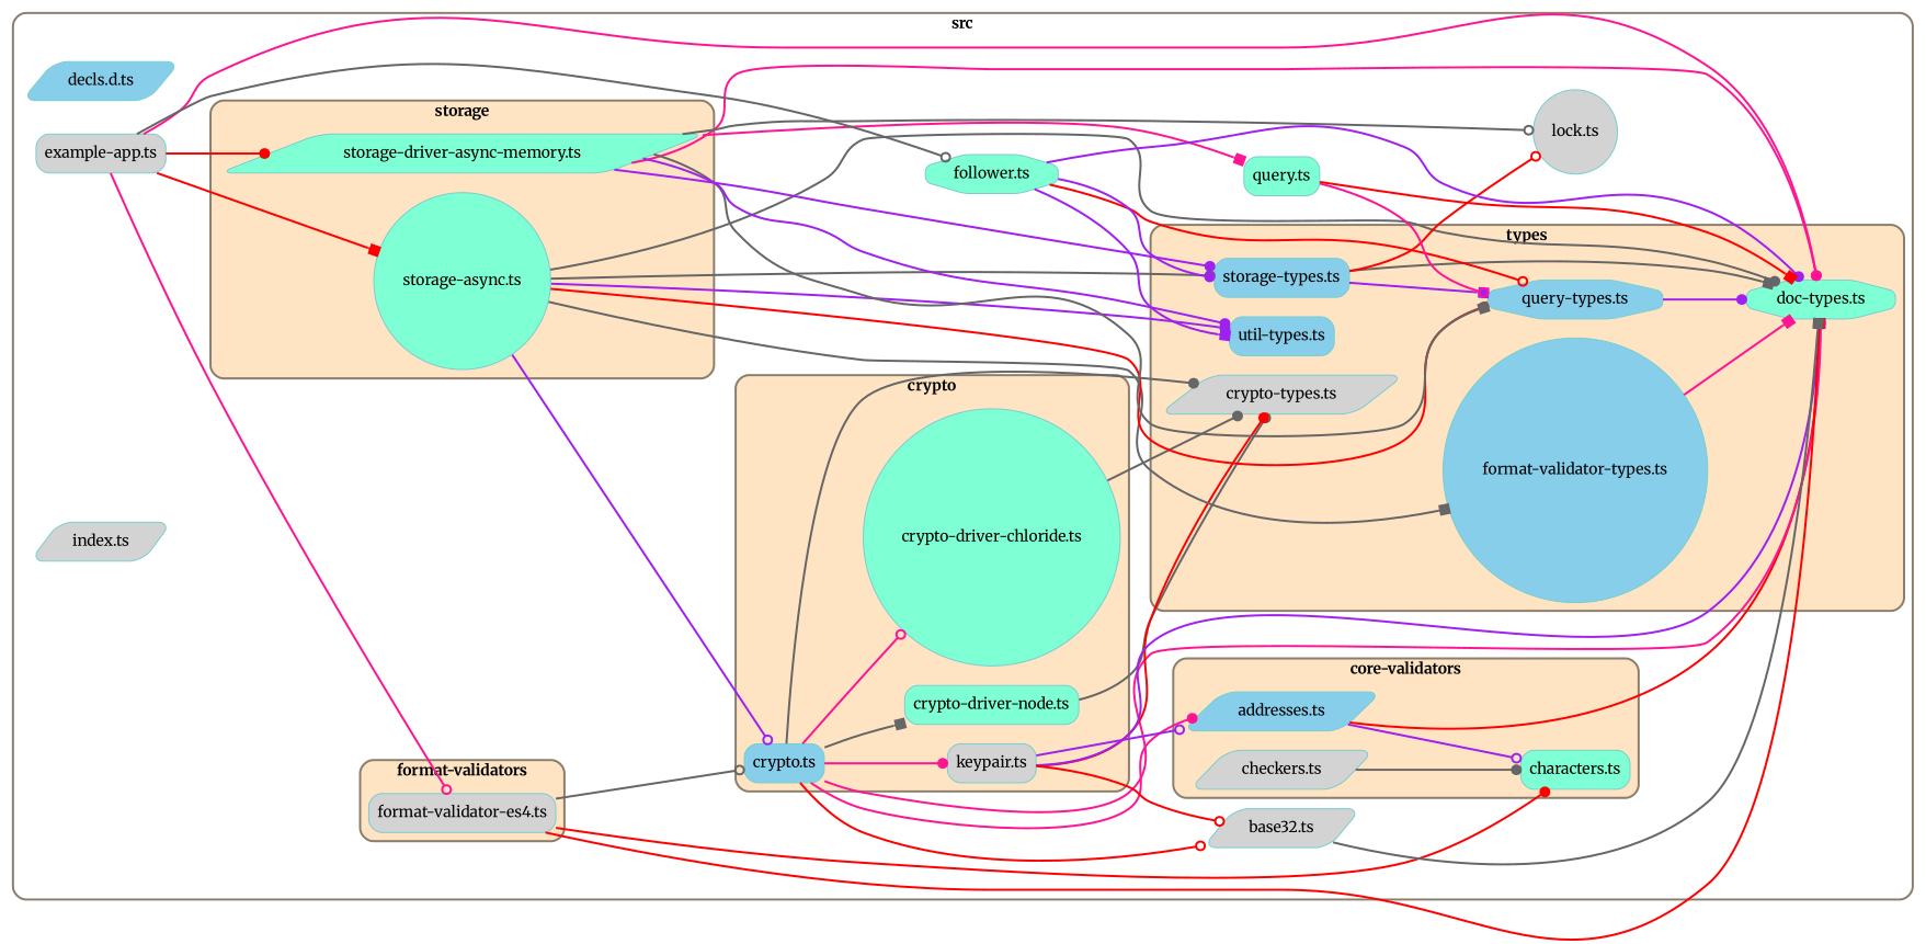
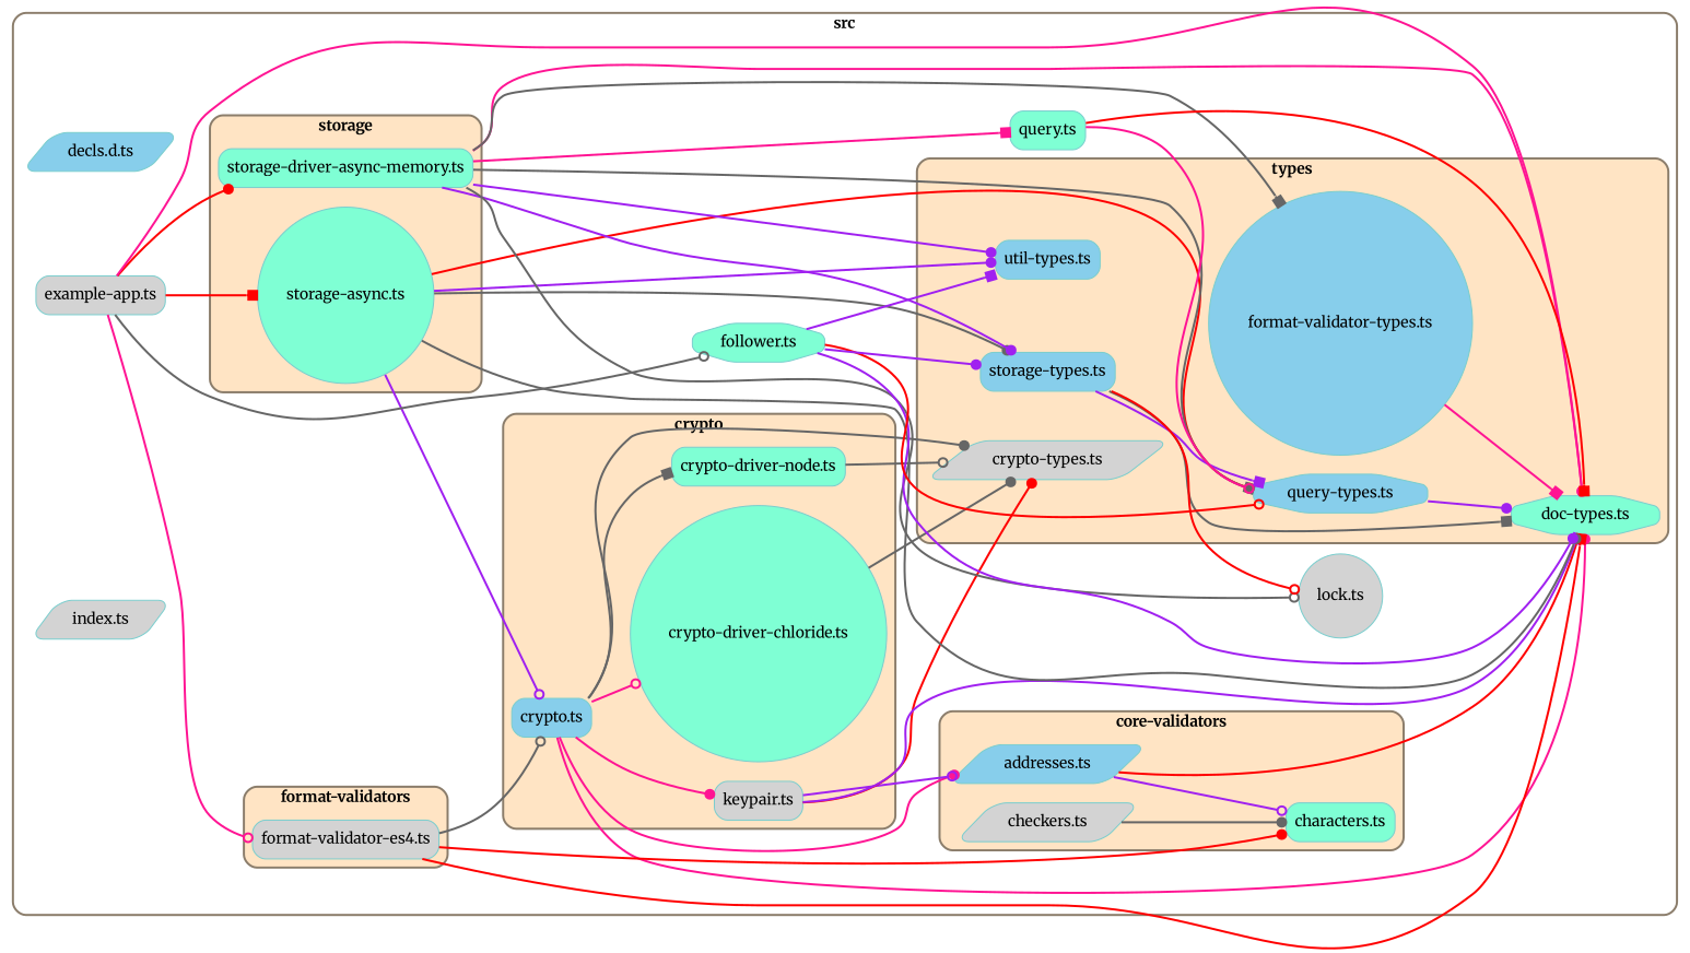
  digraph {
    compound=true
    fontname=Merriweather
    rankdir=LR
    splines=true
    node [color=darkslategray3 fillcolor=aquamarine fontname=Merriweather shape=box style="rounded,filled"]
    edge [arrowhead=dot color=gray40 fontname=Merriweather penwidth=2]
    n1 [fillcolor=skyblue label="addresses.ts" shape=parallelogram]
    n2 [label="characters.ts"]
    n3 [fillcolor=lightgrey label="checkers.ts" shape=parallelogram]
    n4 [label="crypto-driver-chloride.ts" shape=circle]
    n5 [label="crypto-driver-node.ts"]
    n6 [fillcolor=skyblue label="crypto.ts"]
    n7 [fillcolor=lightgrey label="keypair.ts"]
    n8 [fillcolor=lightgrey label="format-validator-es4.ts"]
    n9 [label="storage-async.ts" shape=circle]
-   n10 [label="storage-driver-async-memory.ts" shape=parallelogram]
+   n10 [label="storage-driver-async-memory.ts"]
    n11 [fillcolor=lightgrey label="crypto-types.ts" shape=parallelogram]
    n12 [label="doc-types.ts" shape=octagon]
    n13 [fillcolor=skyblue label="format-validator-types.ts" shape=circle]
    n14 [fillcolor=skyblue label="query-types.ts" shape=octagon]
    n15 [fillcolor=skyblue label="storage-types.ts"]
    n16 [fillcolor=skyblue label="util-types.ts"]
-   n17 [fillcolor=lightgrey label="base32.ts" shape=parallelogram]
    n18 [fillcolor=skyblue label="decls.d.ts" shape=parallelogram]
    n19 [fillcolor=lightgrey label="example-app.ts"]
    n20 [label="follower.ts" shape=octagon]
    n21 [fillcolor=lightgrey label="index.ts" shape=parallelogram]
    n22 [fillcolor=lightgrey label="lock.ts" shape=circle]
    n23 [label="query.ts"]
    subgraph cluster_1 {
      color=bisque4
      label=<<b>src</b>>
      penwidth=2
      style=rounded
-     n17
      n18
      n19
      n20
      n21
      n22
      n23
      subgraph cluster_2 {
        color=bisque4
        fillcolor=bisque
        label=<<b>core-validators</b>>
        penwidth=2
        style="rounded,filled"
        n1
        n2
        n3
      }
      subgraph cluster_3 {
        color=bisque4
        fillcolor=bisque
        label=<<b>crypto</b>>
        penwidth=2
        style="rounded,filled"
        n4
        n5
        n6
        n7
      }
      subgraph cluster_4 {
        color=bisque4
        fillcolor=bisque
        label=<<b>format-validators</b>>
        penwidth=2
        style="rounded,filled"
        n8
      }
      subgraph cluster_5 {
        color=bisque4
        fillcolor=bisque
        label=<<b>storage</b>>
        penwidth=2
        style="rounded,filled"
        n9
        n10
      }
      subgraph cluster_6 {
        color=bisque4
        fillcolor=bisque
        label=<<b>types</b>>
        penwidth=2
        style="rounded,filled"
        n11
        n12
        n13
        n14
        n15
        n16
      }
    }
    n1 -> n2 [arrowhead=odot color=purple]
-   n1 -> n12 [arrowhead=box color=red]
+   n1 -> n12 [color=red]
    n3 -> n2
    n4 -> n11
    n5 -> n11 [arrowhead=odot]
    n6 -> n1 [color=deeppink]
    n6 -> n4 [arrowhead=odot color=deeppink]
    n6 -> n5 [arrowhead=box]
    n6 -> n7 [color=deeppink]
    n6 -> n11
    n6 -> n12 [color=deeppink]
-   n6 -> n17 [arrowhead=odot color=red]
    n7 -> n1 [arrowhead=odot color=purple]
    n7 -> n11 [color=red]
    n7 -> n12 [arrowhead=box color=purple]
-   n7 -> n17 [arrowhead=odot color=red]
    n8 -> n2 [color=red]
    n8 -> n6 [arrowhead=odot]
    n8 -> n12 [arrowhead=box color=red]
    n9 -> n6 [arrowhead=odot color=purple]
    n9 -> n12
-   n9 -> n13 [arrowhead=box]
+   n10 -> n13 [arrowhead=box]
    n9 -> n14 [arrowhead=odot color=red]
    n9 -> n15
    n9 -> n16 [color=purple]
    n10 -> n12 [color=deeppink]
    n10 -> n14 [arrowhead=box]
    n10 -> n15 [color=purple]
    n10 -> n16 [color=purple]
    n10 -> n22 [arrowhead=odot]
    n10 -> n23 [arrowhead=box color=deeppink]
    n13 -> n12 [arrowhead=box color=deeppink]
    n14 -> n12 [color=purple]
    n15 -> n12 [arrowhead=box]
    n15 -> n14 [arrowhead=box color=purple]
    n15 -> n22 [arrowhead=odot color=red]
-   n17 -> n12 [arrowhead=box]
    n19 -> n8 [arrowhead=odot color=deeppink]
    n19 -> n9 [arrowhead=box color=red]
    n19 -> n10 [color=red]
    n19 -> n12 [color=deeppink]
    n19 -> n20 [arrowhead=odot]
    n20 -> n12 [color=purple]
    n20 -> n14 [arrowhead=odot color=red]
    n20 -> n15 [color=purple]
    n20 -> n16 [arrowhead=box color=purple]
    n23 -> n12 [arrowhead=box color=red]
    n23 -> n14 [arrowhead=odot color=deeppink]
  }
